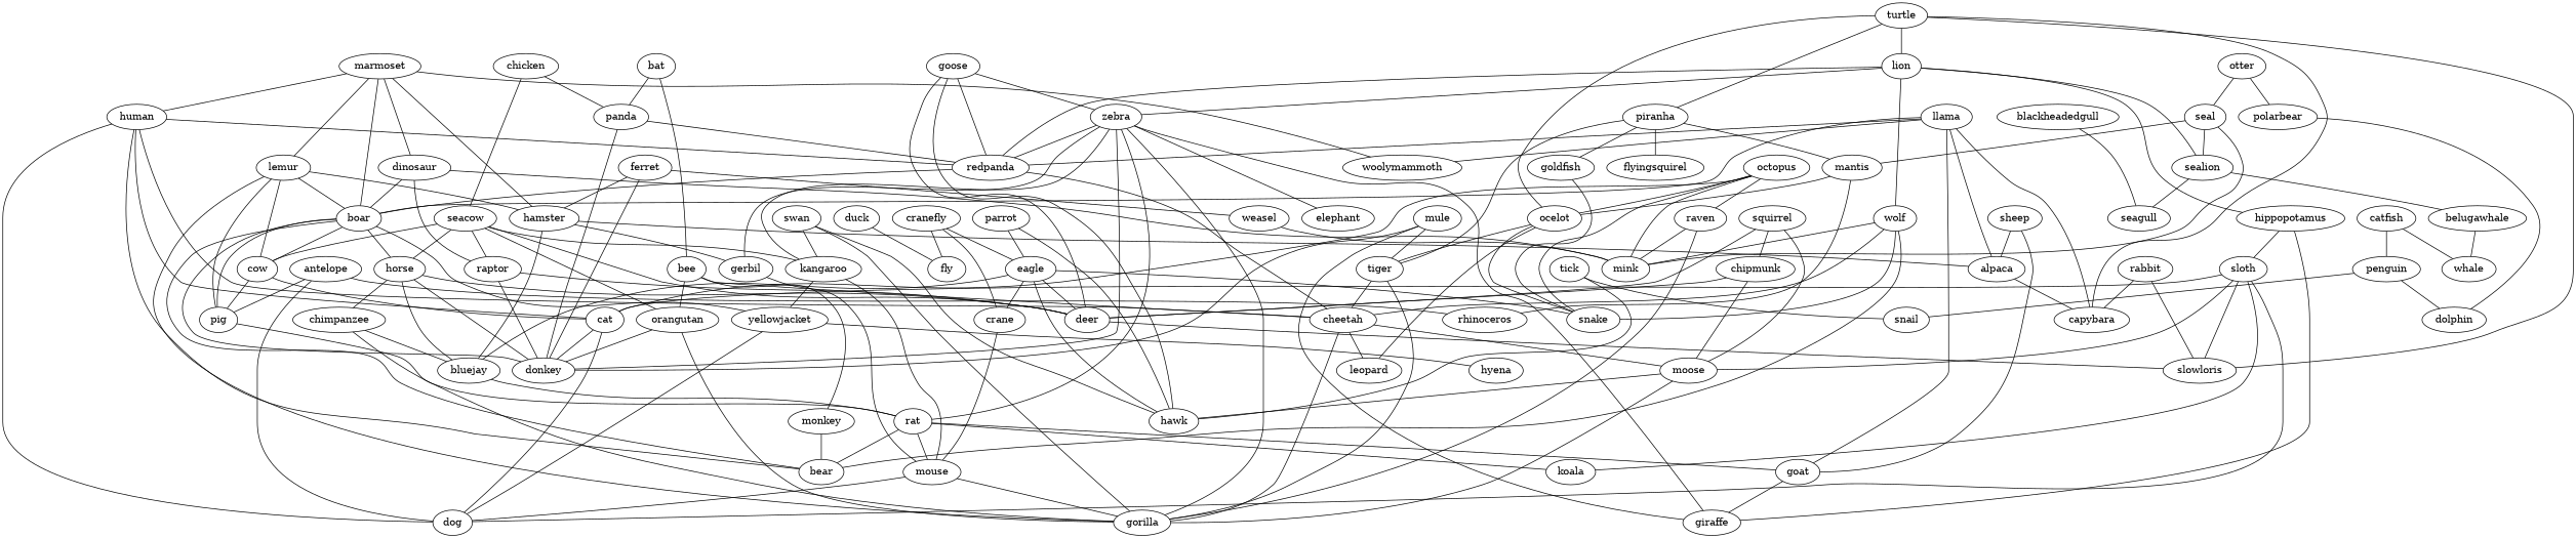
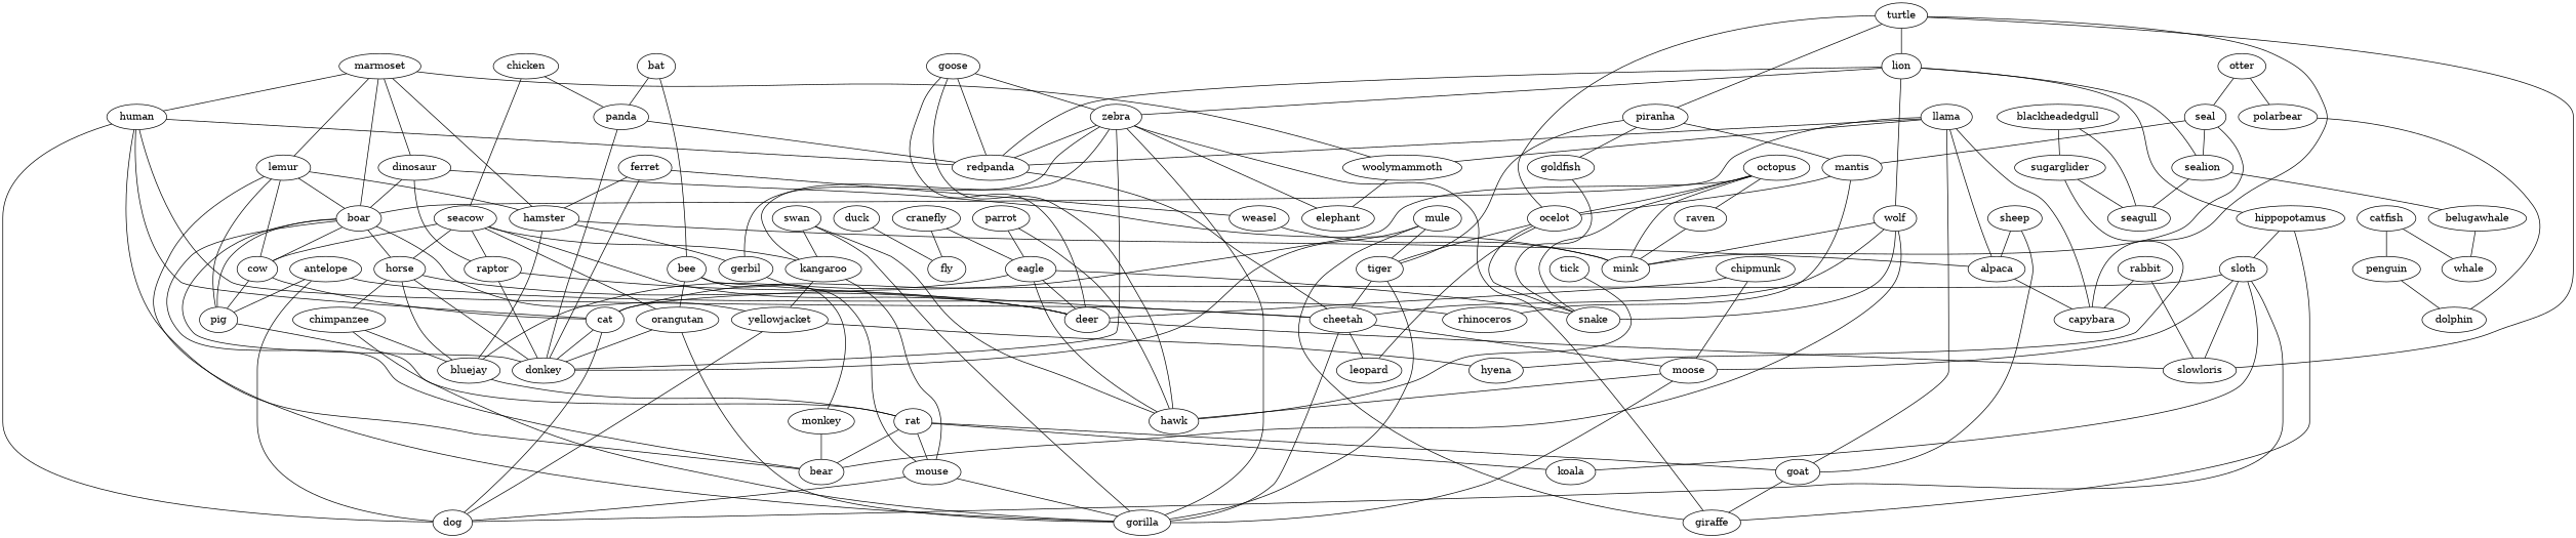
  strict graph {
    edge [weight=1]
    antelope
    pig
    rhinoceros
    dog
    rat
    goat
    bear
    mouse
    koala
    llama
    redpanda
    boar
    alpaca
    woolymammoth
    capybara
    cheetah
    donkey
    horse
    cow
    yellowjacket
    elephant
    giraffe
    gorilla
    leopard
    moose
    deer
    bluejay
    chimpanzee
    cat
    hyena
    blackheadedgull
+   sugarglider
    seagull
    chicken
    seacow
    panda
    kangaroo
    raptor
    orangutan
    slowloris
    tick
-   snail
    hawk
    swan
    otter
    seal
    polarbear
    mink
    sealion
    mantis
    dolphin
    belugawhale
    ocelot
    catfish
    penguin
    whale
    bat
    bee
    monkey
    parrot
    eagle
-   crane
    snake
    cranefly
    fly
    duck
    raven
    marmoset
    dinosaur
    human
    lemur
    hamster
    gerbil
    turtle
    lion
    piranha
    zebra
    hippopotamus
    wolf
    goldfish
-   flyingsquirel
    tiger
    sloth
    ferret
    weasel
    goose
    mule
    octopus
    sheep
-   squirrel
    chipmunk
    rabbit
    antelope -- pig
    antelope -- rhinoceros
    antelope -- dog
    pig -- rat
    rat -- goat
    rat -- bear
    rat -- mouse
    rat -- koala
    goat -- giraffe
    mouse -- dog
    mouse -- gorilla
    llama -- goat
    llama -- redpanda
    llama -- boar
    llama -- alpaca
    llama -- woolymammoth
    llama -- capybara
-   redpanda -- boar
    redpanda -- cheetah
    boar -- pig
    boar -- bear
    boar -- donkey
    boar -- horse
    boar -- cow
    boar -- yellowjacket
    alpaca -- capybara
+   woolymammoth -- elephant
    cheetah -- gorilla
    cheetah -- leopard
    cheetah -- moose
    horse -- donkey
    horse -- deer
    horse -- bluejay
    horse -- chimpanzee
    cow -- pig
    cow -- cat
    yellowjacket -- dog
    yellowjacket -- hyena
    moose -- gorilla
    moose -- hawk
    deer -- slowloris
    bluejay -- rat
    chimpanzee -- gorilla
    chimpanzee -- bluejay
    cat -- dog
    cat -- donkey
+   blackheadedgull -- sugarglider
    blackheadedgull -- seagull
+   sugarglider -- hyena
+   sugarglider -- seagull
    chicken -- seacow
    chicken -- panda
    seacow -- horse
    seacow -- cow
    seacow -- deer
    seacow -- kangaroo
    seacow -- raptor
    seacow -- orangutan
    panda -- redpanda
    panda -- donkey
    kangaroo -- mouse
    kangaroo -- yellowjacket
    raptor -- donkey
    raptor -- deer
    orangutan -- donkey
    orangutan -- gorilla
-   tick -- snail
    tick -- hawk
    swan -- gorilla
    swan -- kangaroo
    swan -- hawk
    otter -- seal
    otter -- polarbear
    seal -- mink
    seal -- sealion
    seal -- mantis
    polarbear -- dolphin
    sealion -- seagull
    sealion -- belugawhale
    mantis -- rhinoceros
    mantis -- ocelot
    belugawhale -- whale
    ocelot -- leopard
    ocelot -- snake
    ocelot -- tiger
    catfish -- penguin
    catfish -- whale
-   penguin -- snail
    penguin -- dolphin
    bat -- panda
    bat -- bee
    bee -- cheetah
    bee -- orangutan
    bee -- monkey
    monkey -- bear
    parrot -- hawk
    parrot -- eagle
    eagle -- deer
    eagle -- bluejay
    eagle -- hawk
-   eagle -- crane
    eagle -- snake
-   crane -- mouse
    cranefly -- eagle
-   cranefly -- crane
    cranefly -- fly
    duck -- fly
-   raven -- gorilla
    raven -- mink
    marmoset -- boar
    marmoset -- woolymammoth
    marmoset -- dinosaur
    marmoset -- human
    marmoset -- lemur
    marmoset -- hamster
    dinosaur -- boar
    dinosaur -- raptor
    dinosaur -- mink
    human -- dog
    human -- bear
    human -- redpanda
    human -- cheetah
    human -- cat
    lemur -- pig
    lemur -- boar
    lemur -- cow
    lemur -- gorilla
    lemur -- hamster
    hamster -- alpaca
    hamster -- bluejay
    hamster -- gerbil
    gerbil -- mouse
    turtle -- capybara
    turtle -- slowloris
    turtle -- ocelot
    turtle -- lion
    turtle -- piranha
    lion -- redpanda
    lion -- sealion
    lion -- zebra
    lion -- hippopotamus
    lion -- wolf
    piranha -- mantis
    piranha -- goldfish
-   piranha -- flyingsquirel
    piranha -- tiger
-   zebra -- rat
    zebra -- redpanda
    zebra -- donkey
    zebra -- elephant
    zebra -- giraffe
    zebra -- gorilla
    zebra -- kangaroo
    zebra -- gerbil
    hippopotamus -- giraffe
    hippopotamus -- sloth
    wolf -- bear
    wolf -- cheetah
    wolf -- mink
    wolf -- snake
    goldfish -- snake
    tiger -- cheetah
    tiger -- gorilla
    sloth -- dog
    sloth -- koala
    sloth -- moose
    sloth -- cat
    sloth -- slowloris
    ferret -- donkey
    ferret -- hamster
    ferret -- weasel
    weasel -- mink
    goose -- redpanda
    goose -- deer
    goose -- hawk
    goose -- zebra
    mule -- donkey
    mule -- giraffe
    mule -- tiger
    octopus -- cat
    octopus -- mink
    octopus -- ocelot
    octopus -- snake
    octopus -- raven
    sheep -- goat
    sheep -- alpaca
-   squirrel -- moose
-   squirrel -- deer
-   squirrel -- chipmunk
    chipmunk -- moose
    chipmunk -- deer
    rabbit -- capybara
    rabbit -- slowloris
  }
